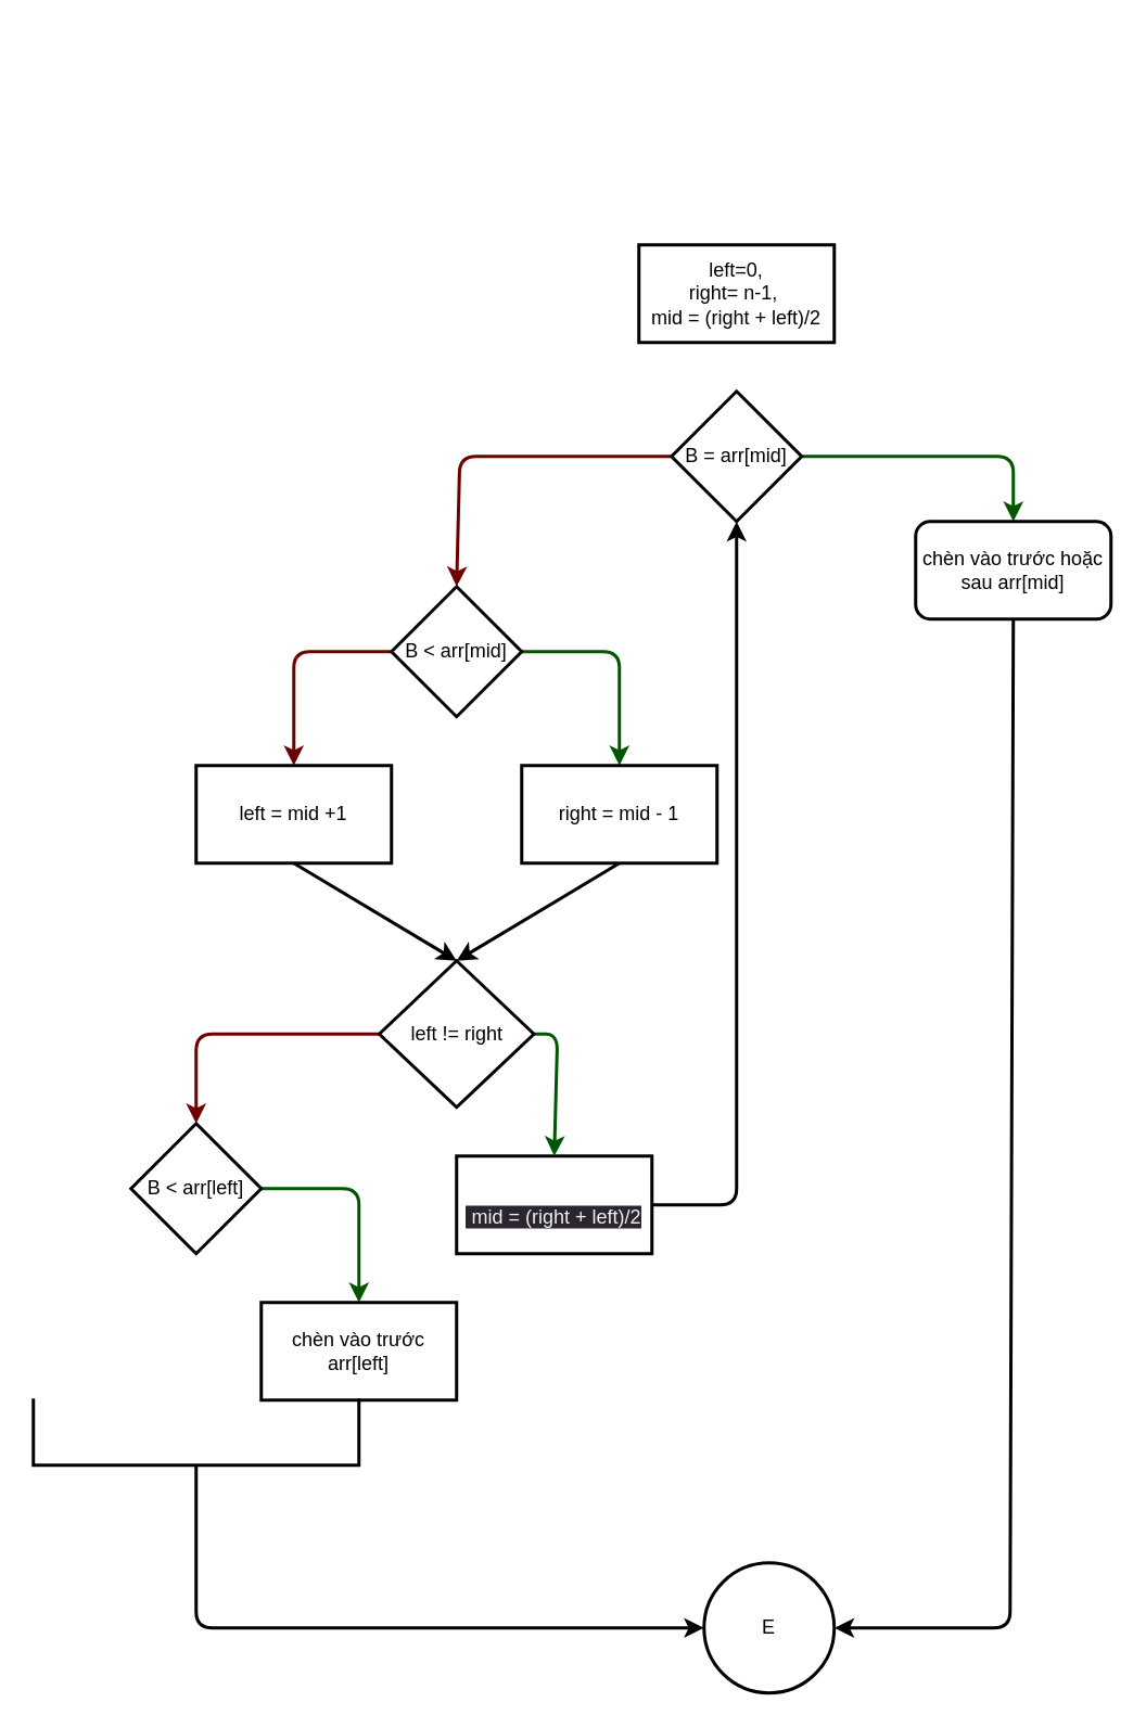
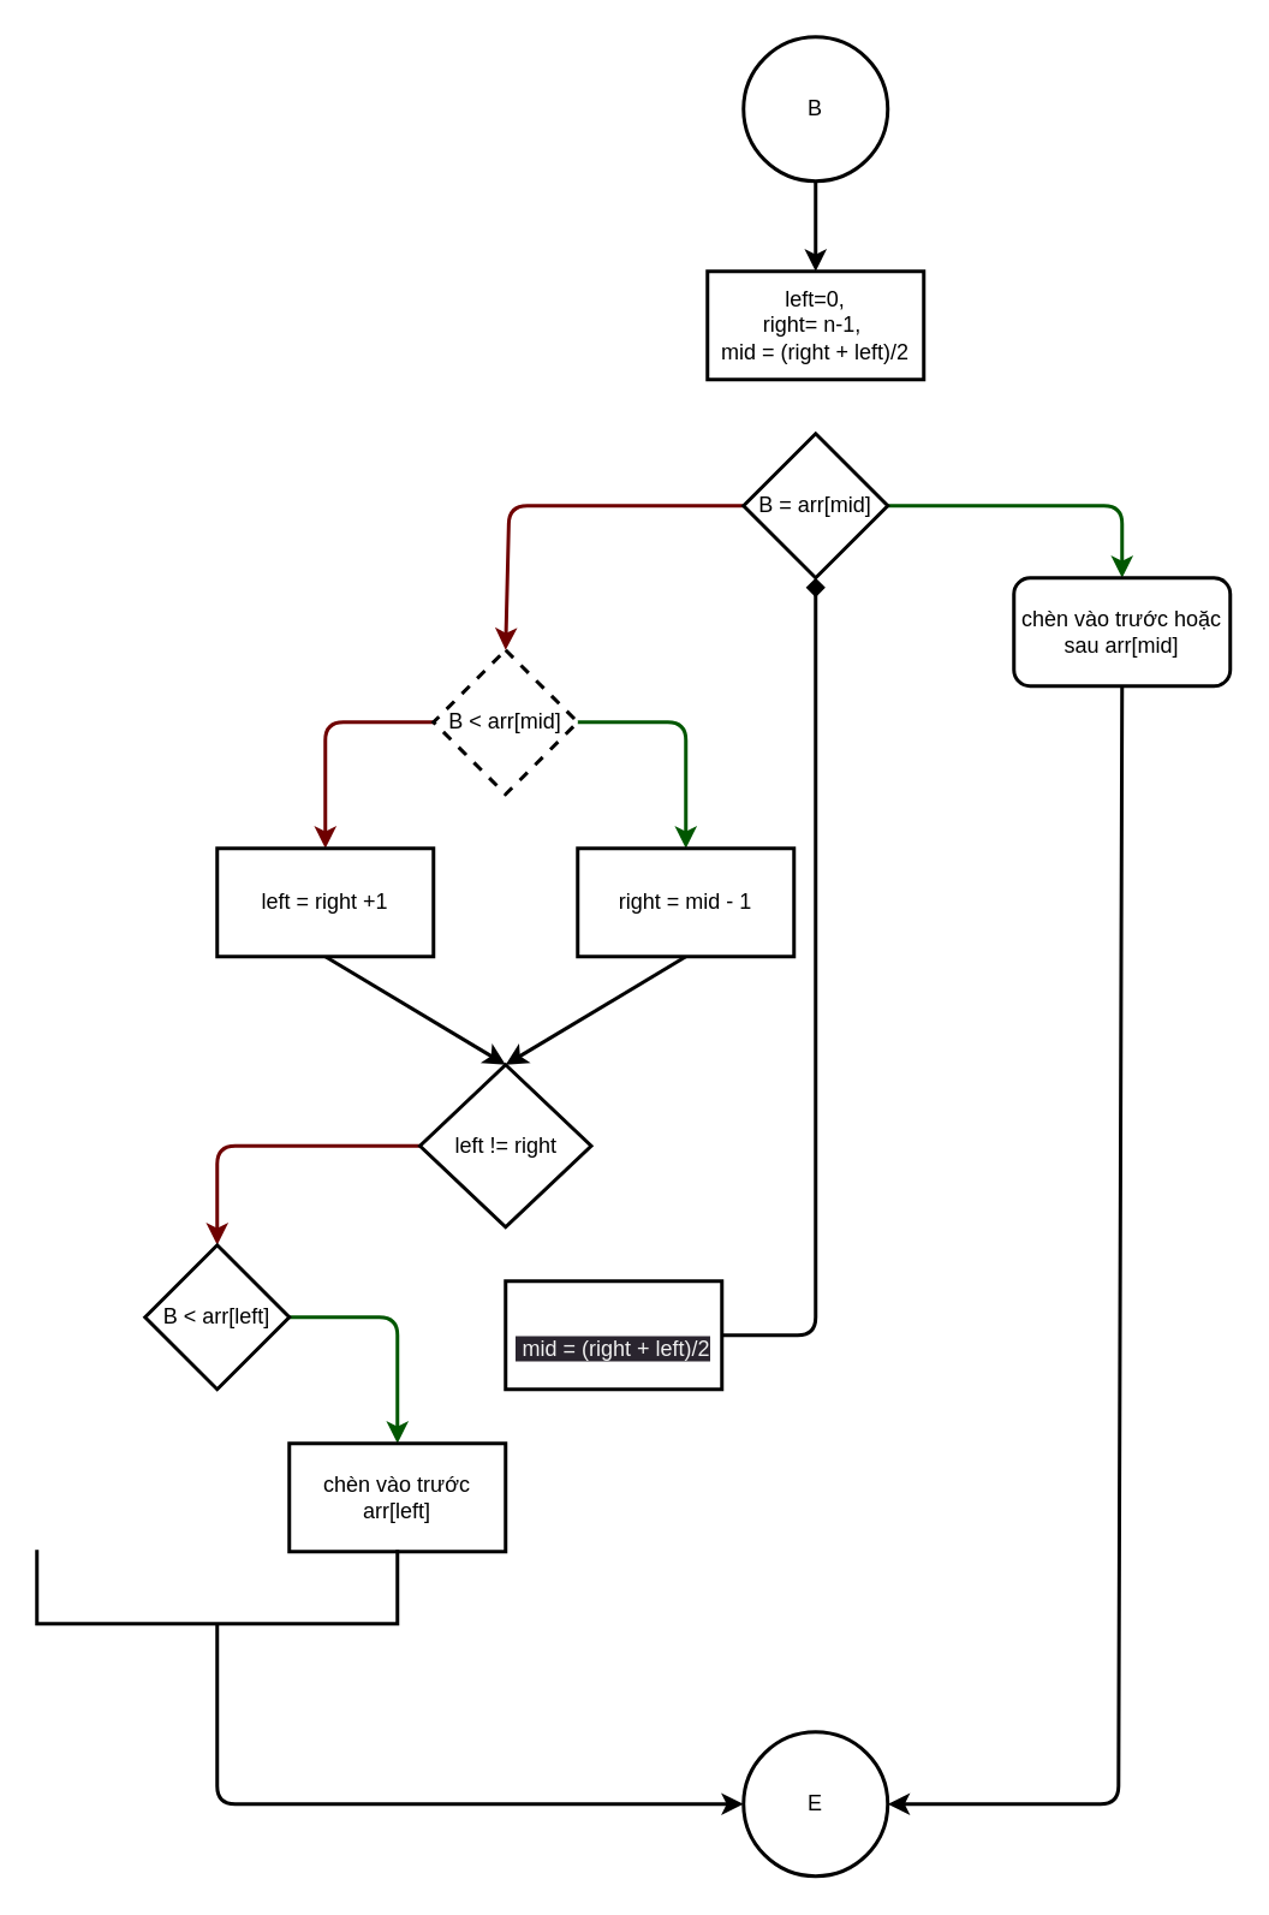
  <mxCell id="0" />
  <mxCell id="1" parent="0" />
+ <mxCell id="2" style="edgeStyle=none;html=1;exitX=0.5;exitY=1;exitDx=0;exitDy=0;entryX=0.5;entryY=0;entryDx=0;entryDy=0;strokeWidth=2;" edge="1" parent="1" source="3" target="7"><mxGeometry relative="1" as="geometry"><mxPoint x="451" y="140" as="targetPoint" /></mxGeometry></mxCell>
+ <mxCell id="3" value="B" style="ellipse;whiteSpace=wrap;html=1;aspect=fixed;strokeWidth=2;" vertex="1" parent="1"><mxGeometry x="412" y="20" width="80" height="80" as="geometry" /></mxCell>
  <mxCell id="4" style="edgeStyle=none;html=1;exitX=0;exitY=0.5;exitDx=0;exitDy=0;entryX=0.5;entryY=0;entryDx=0;entryDy=0;fillColor=#a20025;strokeColor=#6F0000;strokeWidth=2;" edge="1" parent="1" source="6" target="11"><mxGeometry relative="1" as="geometry"><Array as="points"><mxPoint x="180" y="400" /></Array></mxGeometry></mxCell>
  <mxCell id="5" style="edgeStyle=none;html=1;exitX=1;exitY=0.5;exitDx=0;exitDy=0;entryX=0.5;entryY=0;entryDx=0;entryDy=0;fillColor=#008a00;strokeColor=#005700;strokeWidth=2;" edge="1" parent="1" source="6" target="9"><mxGeometry relative="1" as="geometry"><Array as="points"><mxPoint x="380" y="400" /></Array></mxGeometry></mxCell>
- <mxCell id="6" value="B &amp;lt; arr[mid]" style="rhombus;whiteSpace=wrap;html=1;strokeWidth=2;" vertex="1" parent="1"><mxGeometry x="240" y="360" width="80" height="80" as="geometry" /></mxCell>
+ <mxCell id="6" value="B &amp;lt; arr[mid]" style="rhombus;whiteSpace=wrap;html=1;strokeWidth=2;dashed=1;" vertex="1" parent="1"><mxGeometry x="240" y="360" width="80" height="80" as="geometry" /></mxCell>
  <mxCell id="7" value="left=0,&lt;br&gt;right= n-1,&amp;nbsp;&lt;br&gt;mid = (right + left)/2" style="rounded=0;whiteSpace=wrap;html=1;strokeWidth=2;" vertex="1" parent="1"><mxGeometry x="392" y="150" width="120" height="60" as="geometry" /></mxCell>
  <mxCell id="8" style="edgeStyle=none;html=1;exitX=0.5;exitY=1;exitDx=0;exitDy=0;strokeWidth=2;" edge="1" parent="1" source="9"><mxGeometry relative="1" as="geometry"><mxPoint x="280" y="590" as="targetPoint" /></mxGeometry></mxCell>
  <mxCell id="9" value="right = mid - 1" style="rounded=0;whiteSpace=wrap;html=1;strokeWidth=2;" vertex="1" parent="1"><mxGeometry x="320" y="470" width="120" height="60" as="geometry" /></mxCell>
  <mxCell id="10" style="edgeStyle=none;html=1;exitX=0.5;exitY=1;exitDx=0;exitDy=0;entryX=0.5;entryY=0;entryDx=0;entryDy=0;strokeWidth=2;" edge="1" parent="1" source="11" target="16"><mxGeometry relative="1" as="geometry" /></mxCell>
- <mxCell id="11" value="left = mid +1" style="rounded=0;whiteSpace=wrap;html=1;strokeWidth=2;" vertex="1" parent="1"><mxGeometry x="120" y="470" width="120" height="60" as="geometry" /></mxCell>
- <mxCell id="12" style="edgeStyle=none;html=1;exitX=1;exitY=0.5;exitDx=0;exitDy=0;entryX=0.5;entryY=1;entryDx=0;entryDy=0;strokeWidth=2;" edge="1" parent="1" source="13" target="22"><mxGeometry relative="1" as="geometry"><Array as="points"><mxPoint x="452" y="740" /></Array></mxGeometry></mxCell>
+ <mxCell id="11" value="left = right +1" style="rounded=0;whiteSpace=wrap;html=1;strokeWidth=2;" vertex="1" parent="1"><mxGeometry x="120" y="470" width="120" height="60" as="geometry" /></mxCell>
+ <mxCell id="12" style="edgeStyle=none;html=1;exitX=1;exitY=0.5;exitDx=0;exitDy=0;entryX=0.5;entryY=1;entryDx=0;entryDy=0;strokeWidth=2;endArrow=diamond;" edge="1" parent="1" source="13" target="22"><mxGeometry relative="1" as="geometry"><Array as="points"><mxPoint x="452" y="740" /></Array></mxGeometry></mxCell>
  <mxCell id="13" value="&lt;br&gt;&lt;span style=&quot;color: rgb(240, 240, 240); font-family: Helvetica; font-size: 12px; font-style: normal; font-variant-ligatures: normal; font-variant-caps: normal; font-weight: 400; letter-spacing: normal; orphans: 2; text-align: center; text-indent: 0px; text-transform: none; widows: 2; word-spacing: 0px; -webkit-text-stroke-width: 0px; background-color: rgb(42, 37, 47); text-decoration-thickness: initial; text-decoration-style: initial; text-decoration-color: initial; float: none; display: inline !important;&quot;&gt;&lt;span&gt;&amp;nbsp;mid =&amp;nbsp;&lt;/span&gt;(right + left)/2&lt;/span&gt;" style="rounded=0;whiteSpace=wrap;html=1;strokeWidth=2;" vertex="1" parent="1"><mxGeometry x="280" y="710" width="120" height="60" as="geometry" /></mxCell>
- <mxCell id="14" style="edgeStyle=none;html=1;exitX=1;exitY=0.5;exitDx=0;exitDy=0;entryX=0.5;entryY=0;entryDx=0;entryDy=0;fillColor=#008a00;strokeColor=#005700;strokeWidth=2;" edge="1" parent="1" source="16" target="13"><mxGeometry relative="1" as="geometry"><Array as="points"><mxPoint x="342" y="635" /></Array></mxGeometry></mxCell>
  <mxCell id="15" style="edgeStyle=none;html=1;exitX=0;exitY=0.5;exitDx=0;exitDy=0;entryX=0.5;entryY=0;entryDx=0;entryDy=0;fillColor=#a20025;strokeColor=#6F0000;strokeWidth=2;" edge="1" parent="1" source="16" target="18"><mxGeometry relative="1" as="geometry"><Array as="points"><mxPoint x="120" y="635" /></Array></mxGeometry></mxCell>
  <mxCell id="16" value="left != right" style="rhombus;whiteSpace=wrap;html=1;strokeWidth=2;" vertex="1" parent="1"><mxGeometry x="232.5" y="590" width="95" height="90" as="geometry" /></mxCell>
  <mxCell id="17" style="edgeStyle=none;html=1;exitX=1;exitY=0.5;exitDx=0;exitDy=0;entryX=0.5;entryY=0;entryDx=0;entryDy=0;fillColor=#008a00;strokeColor=#005700;strokeWidth=2;" edge="1" parent="1" source="18" target="19"><mxGeometry relative="1" as="geometry"><Array as="points"><mxPoint x="220" y="730" /></Array></mxGeometry></mxCell>
  <mxCell id="18" value="B &amp;lt; arr[left]" style="rhombus;whiteSpace=wrap;html=1;strokeWidth=2;" vertex="1" parent="1"><mxGeometry x="80" y="690" width="80" height="80" as="geometry" /></mxCell>
  <mxCell id="19" value="chèn vào trước arr[left]" style="rounded=0;whiteSpace=wrap;html=1;strokeWidth=2;" vertex="1" parent="1"><mxGeometry x="160" y="800" width="120" height="60" as="geometry" /></mxCell>
  <mxCell id="20" style="edgeStyle=none;html=1;exitX=0;exitY=0.5;exitDx=0;exitDy=0;entryX=0.5;entryY=0;entryDx=0;entryDy=0;fillColor=#a20025;strokeColor=#6F0000;strokeWidth=2;" edge="1" parent="1" source="22" target="6"><mxGeometry relative="1" as="geometry"><Array as="points"><mxPoint x="282" y="280" /></Array></mxGeometry></mxCell>
  <mxCell id="21" style="edgeStyle=none;html=1;entryX=0.5;entryY=0;entryDx=0;entryDy=0;exitX=1;exitY=0.5;exitDx=0;exitDy=0;fillColor=#008a00;strokeColor=#005700;strokeWidth=2;" edge="1" parent="1" source="22" target="24"><mxGeometry relative="1" as="geometry"><Array as="points"><mxPoint x="622" y="280" /></Array></mxGeometry></mxCell>
  <mxCell id="22" value="B = arr[mid]" style="rhombus;whiteSpace=wrap;html=1;strokeWidth=2;" vertex="1" parent="1"><mxGeometry x="412" y="240" width="80" height="80" as="geometry" /></mxCell>
  <mxCell id="23" style="edgeStyle=none;html=1;exitX=0.5;exitY=1;exitDx=0;exitDy=0;entryX=1;entryY=0.5;entryDx=0;entryDy=0;strokeWidth=2;" edge="1" parent="1" source="24" target="25"><mxGeometry relative="1" as="geometry"><Array as="points"><mxPoint x="620" y="1000" /></Array></mxGeometry></mxCell>
  <mxCell id="24" value="chèn vào trước hoặc sau arr[mid]" style="whiteSpace=wrap;html=1;strokeWidth=2;rounded=1;" vertex="1" parent="1"><mxGeometry x="562" y="320" width="120" height="60" as="geometry" /></mxCell>
- <mxCell id="25" value="E" style="ellipse;whiteSpace=wrap;html=1;aspect=fixed;strokeWidth=2;" vertex="1" parent="1"><mxGeometry x="432" y="960" width="80" height="80" as="geometry" /></mxCell>
+ <mxCell id="25" value="E" style="ellipse;whiteSpace=wrap;html=1;aspect=fixed;strokeWidth=2;" vertex="1" parent="1"><mxGeometry x="412" y="960" width="80" height="80" as="geometry" /></mxCell>
  <mxCell id="26" style="edgeStyle=none;html=1;exitX=0.5;exitY=1;exitDx=0;exitDy=0;entryX=0;entryY=0.5;entryDx=0;entryDy=0;strokeWidth=2;" edge="1" parent="1" source="27" target="25"><mxGeometry relative="1" as="geometry"><Array as="points"><mxPoint x="120" y="1000" /></Array></mxGeometry></mxCell>
  <mxCell id="27" value="" style="shape=partialRectangle;whiteSpace=wrap;html=1;bottom=1;right=1;left=1;top=0;fillColor=none;routingCenterX=-0.5;strokeWidth=2;" vertex="1" parent="1"><mxGeometry x="20" y="860" width="200" height="40" as="geometry" /></mxCell>
